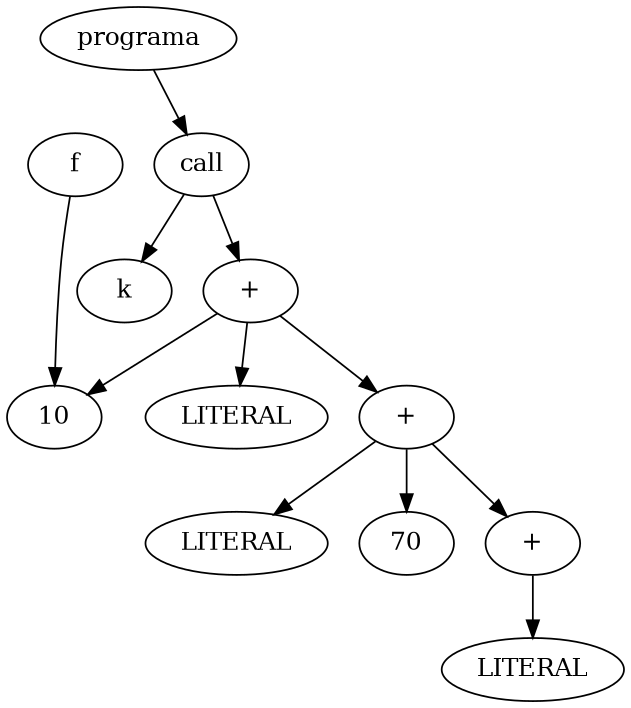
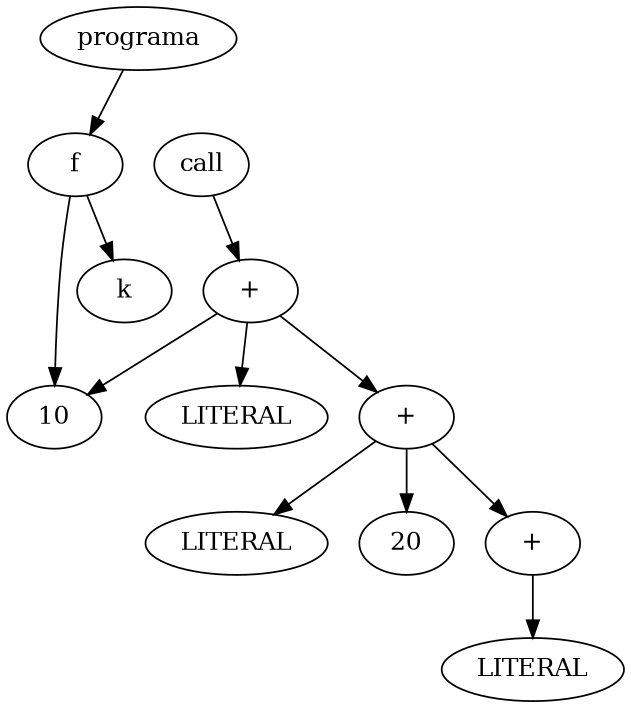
  digraph {
    n1 [label=programa]
    n2 [label=f]
    n3 [label=10]
    n4 [label=call]
    n5 [label=k]
    n6 [label="+"]
    n7 [label=LITERAL]
    n8 [label="+"]
    n9 [label=LITERAL]
-   n10 [label=70]
+   n10 [label=20]
    n11 [label="+"]
    n12 [label=LITERAL]
-   n1 -> n4
+   n1 -> n2
    n2 -> n3
-   n4 -> n5
+   n2 -> n5
    n4 -> n6
    n6 -> n3
    n6 -> n7
    n6 -> n8
    n8 -> n9
    n8 -> n10
    n8 -> n11
    n11 -> n12
  }
